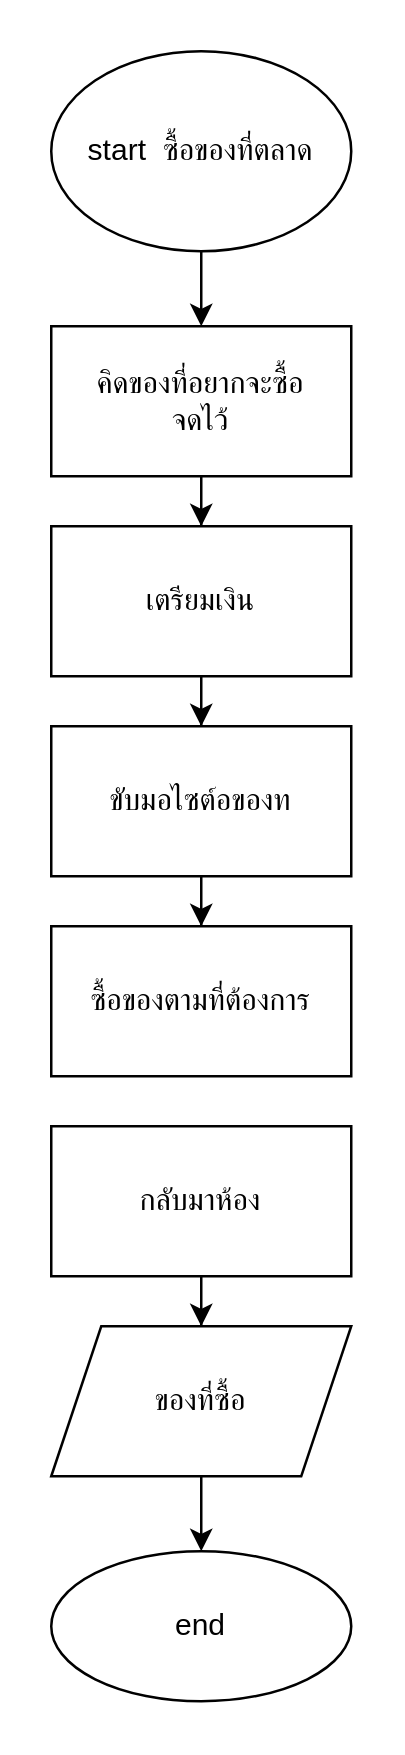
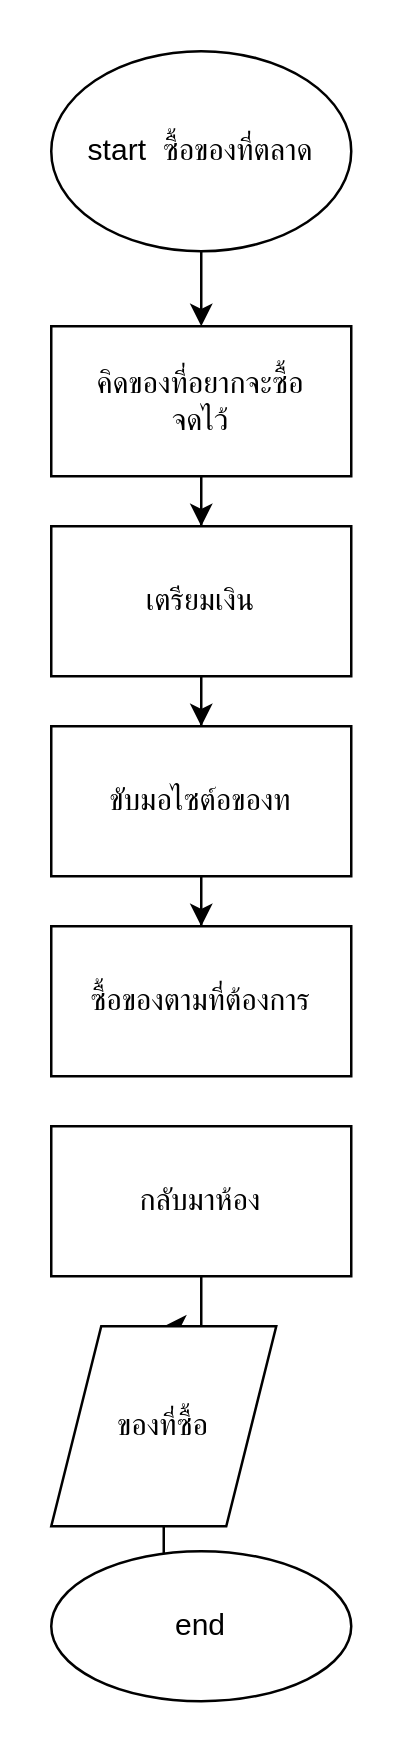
  <mxCell id="0" />
  <mxCell id="1" parent="0" />
  <mxCell id="2" value="" style="edgeStyle=orthogonalEdgeStyle;rounded=0;orthogonalLoop=1;jettySize=auto;html=1;" edge="1" parent="1" source="3" target="5"><mxGeometry relative="1" as="geometry" /></mxCell>
  <mxCell id="3" value="start&amp;nbsp; ซื้อของที่ตลาด" style="ellipse;whiteSpace=wrap;html=1;" vertex="1" parent="1"><mxGeometry x="20" y="20" width="120" height="80" as="geometry" /></mxCell>
  <mxCell id="4" value="" style="edgeStyle=orthogonalEdgeStyle;rounded=0;orthogonalLoop=1;jettySize=auto;html=1;" edge="1" parent="1" source="5" target="7"><mxGeometry relative="1" as="geometry" /></mxCell>
  <mxCell id="5" value="คิดของที่อยากจะซื้อ&lt;br&gt;จดไว้" style="whiteSpace=wrap;html=1;" vertex="1" parent="1"><mxGeometry x="20" y="130" width="120" height="60" as="geometry" /></mxCell>
  <mxCell id="6" value="" style="edgeStyle=orthogonalEdgeStyle;rounded=0;orthogonalLoop=1;jettySize=auto;html=1;" edge="1" parent="1" source="7" target="9"><mxGeometry relative="1" as="geometry" /></mxCell>
  <mxCell id="7" value="เตรียมเงิน" style="whiteSpace=wrap;html=1;" vertex="1" parent="1"><mxGeometry x="20" y="210" width="120" height="60" as="geometry" /></mxCell>
  <mxCell id="8" value="" style="edgeStyle=orthogonalEdgeStyle;rounded=0;orthogonalLoop=1;jettySize=auto;html=1;" edge="1" parent="1" source="9" target="10"><mxGeometry relative="1" as="geometry" /></mxCell>
  <mxCell id="9" value="ขับมอไซต์อของท" style="whiteSpace=wrap;html=1;" vertex="1" parent="1"><mxGeometry x="20" y="290" width="120" height="60" as="geometry" /></mxCell>
  <mxCell id="10" value="ซื้อของตามที่ต้องการ" style="whiteSpace=wrap;html=1;" vertex="1" parent="1"><mxGeometry x="20" y="370" width="120" height="60" as="geometry" /></mxCell>
  <mxCell id="11" value="" style="edgeStyle=orthogonalEdgeStyle;rounded=0;orthogonalLoop=1;jettySize=auto;html=1;" edge="1" parent="1" source="12" target="14"><mxGeometry relative="1" as="geometry" /></mxCell>
  <mxCell id="12" value="กลับมาห้อง" style="whiteSpace=wrap;html=1;" vertex="1" parent="1"><mxGeometry x="20" y="450" width="120" height="60" as="geometry" /></mxCell>
  <mxCell id="13" value="" style="edgeStyle=orthogonalEdgeStyle;rounded=0;orthogonalLoop=1;jettySize=auto;html=1;" edge="1" parent="1" source="14" target="15"><mxGeometry relative="1" as="geometry" /></mxCell>
- <mxCell id="14" value="ของที่ซื้อ" style="shape=parallelogram;perimeter=parallelogramPerimeter;whiteSpace=wrap;html=1;fixedSize=1;" vertex="1" parent="1"><mxGeometry x="20" y="530" width="120" height="60" as="geometry" /></mxCell>
+ <mxCell id="14" value="ของที่ซื้อ" style="shape=parallelogram;perimeter=parallelogramPerimeter;whiteSpace=wrap;html=1;fixedSize=1;" vertex="1" parent="1"><mxGeometry x="20" y="530" width="90" height="80" as="geometry" /></mxCell>
  <mxCell id="15" value="end" style="ellipse;whiteSpace=wrap;html=1;" vertex="1" parent="1"><mxGeometry x="20" y="620" width="120" height="60" as="geometry" /></mxCell>
